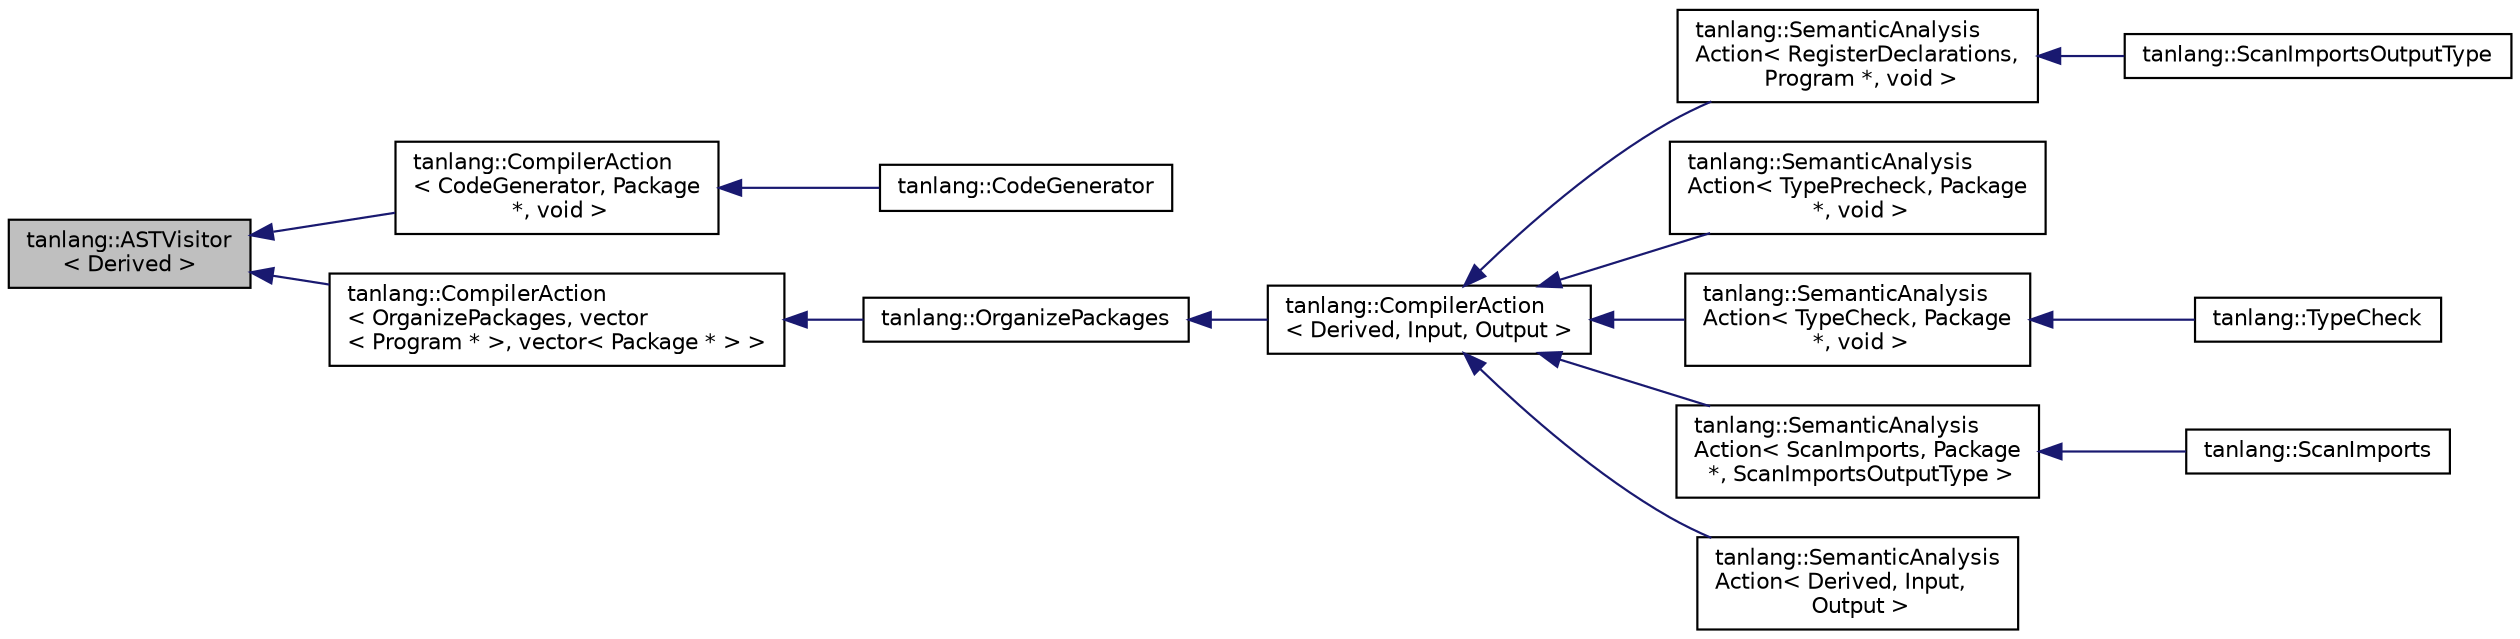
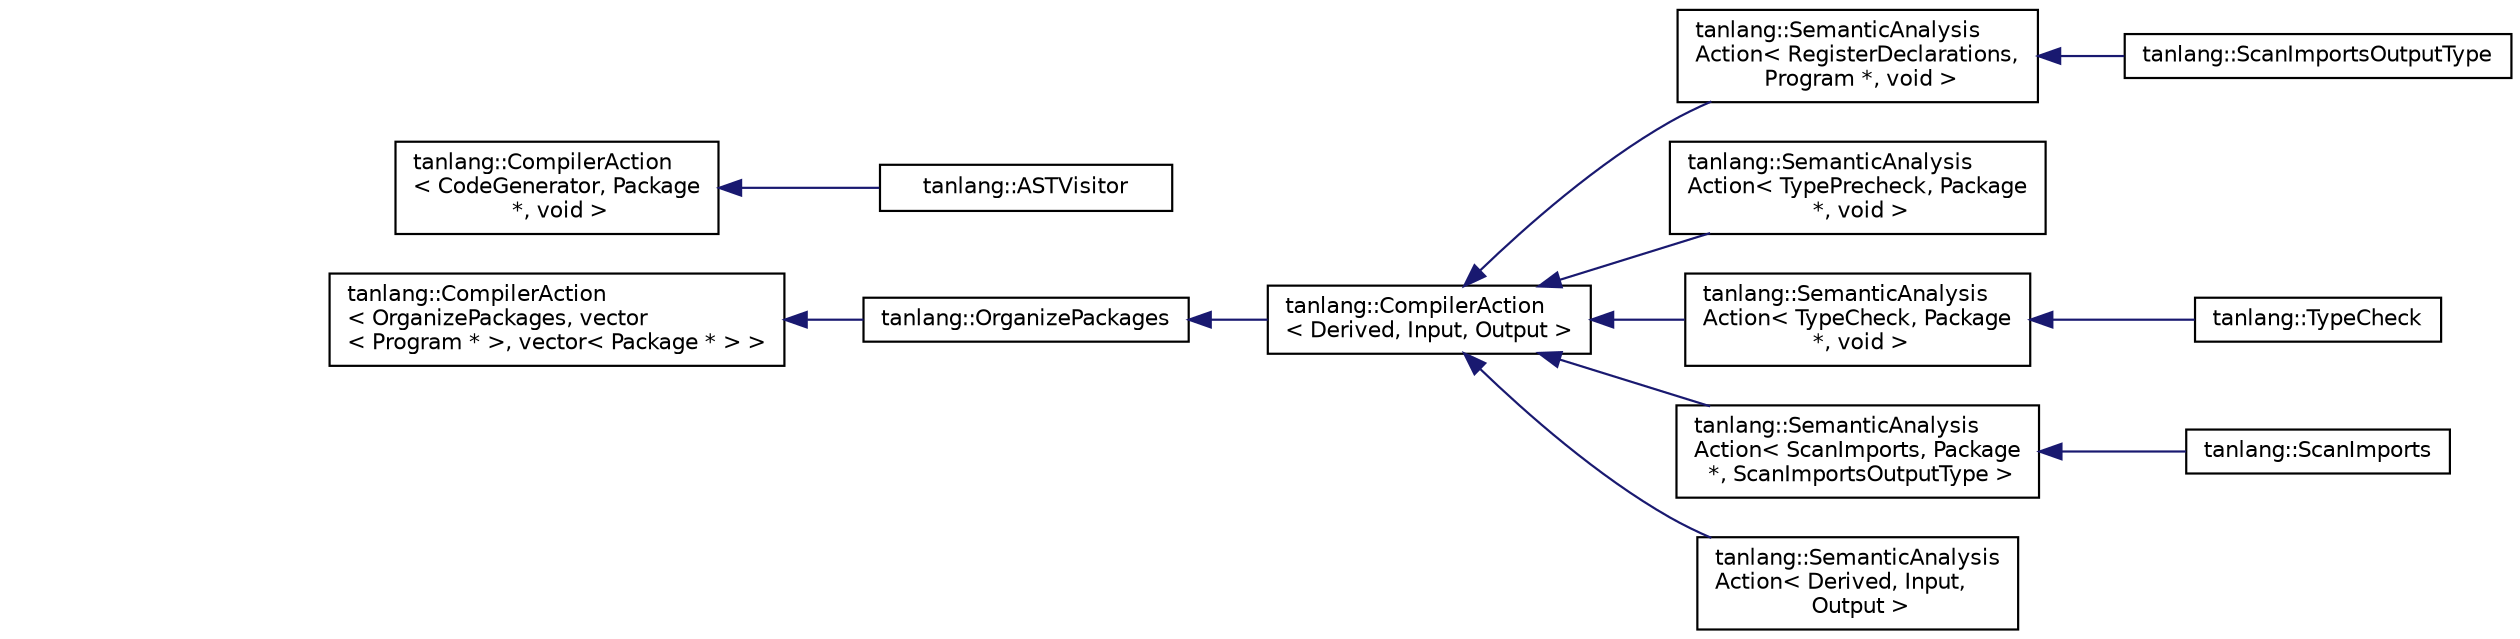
  digraph {
    rankdir=LR
    node [color=black fillcolor=white fontname=Helvetica fontsize=10 shape=record style=filled]
    edge [color=midnightblue dir=back fontname=Helvetica fontsize=10 labelfontname=Helvetica labelfontsize=10 style=solid]
-   n1 [fillcolor=grey75 fontcolor=black height=0.2 label="tanlang::ASTVisitor\l\< Derived \>" width=0.4]
    n2 [height=0.2 label="tanlang::CompilerAction\l\< CodeGenerator, Package\l *, void \>" width=0.4]
    n3 [height=0.2 label="tanlang::CompilerAction\l\< OrganizePackages, vector\l\< Program * \>, vector\< Package * \> \>" width=0.4]
-   n4 [height=0.2 label="tanlang::CodeGenerator" width=0.4]
+   n4 [height=0.2 label="tanlang::ASTVisitor" width=0.4]
    n5 [height=0.2 label="tanlang::OrganizePackages" width=0.4]
    n6 [height=0.2 label="tanlang::CompilerAction\l\< Derived, Input, Output \>" width=0.4]
    n7 [height=0.2 label="tanlang::SemanticAnalysis\lAction\< RegisterDeclarations,\l Program *, void \>" width=0.4]
    n8 [height=0.2 label="tanlang::SemanticAnalysis\lAction\< TypePrecheck, Package\l *, void \>" width=0.4]
    n9 [height=0.2 label="tanlang::SemanticAnalysis\lAction\< TypeCheck, Package\l *, void \>" width=0.4]
    n10 [height=0.2 label="tanlang::SemanticAnalysis\lAction\< ScanImports, Package\l *, ScanImportsOutputType \>" width=0.4]
    n11 [height=0.2 label="tanlang::SemanticAnalysis\lAction\< Derived, Input,\l Output \>" width=0.4]
    n12 [height=0.2 label="tanlang::ScanImportsOutputType" width=0.4]
    n13 [height=0.2 label="tanlang::TypeCheck" width=0.4]
    n14 [height=0.2 label="tanlang::ScanImports" width=0.4]
-   n1 -> n2
-   n1 -> n3
    n2 -> n4
    n3 -> n5
    n5 -> n6
    n6 -> n7
    n6 -> n8
    n6 -> n9
    n6 -> n10
    n6 -> n11
    n7 -> n12
    n9 -> n13
    n10 -> n14
  }
